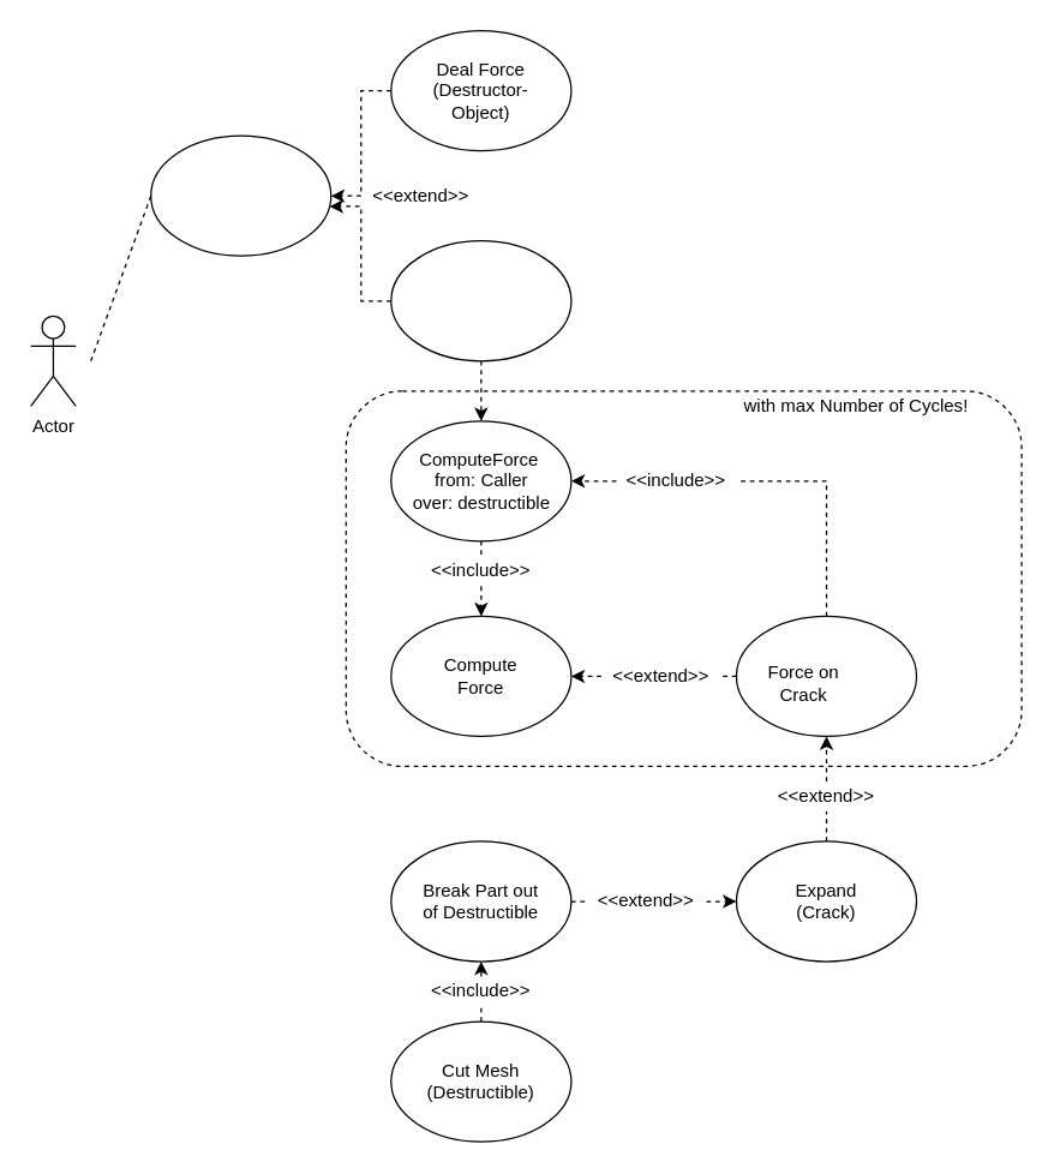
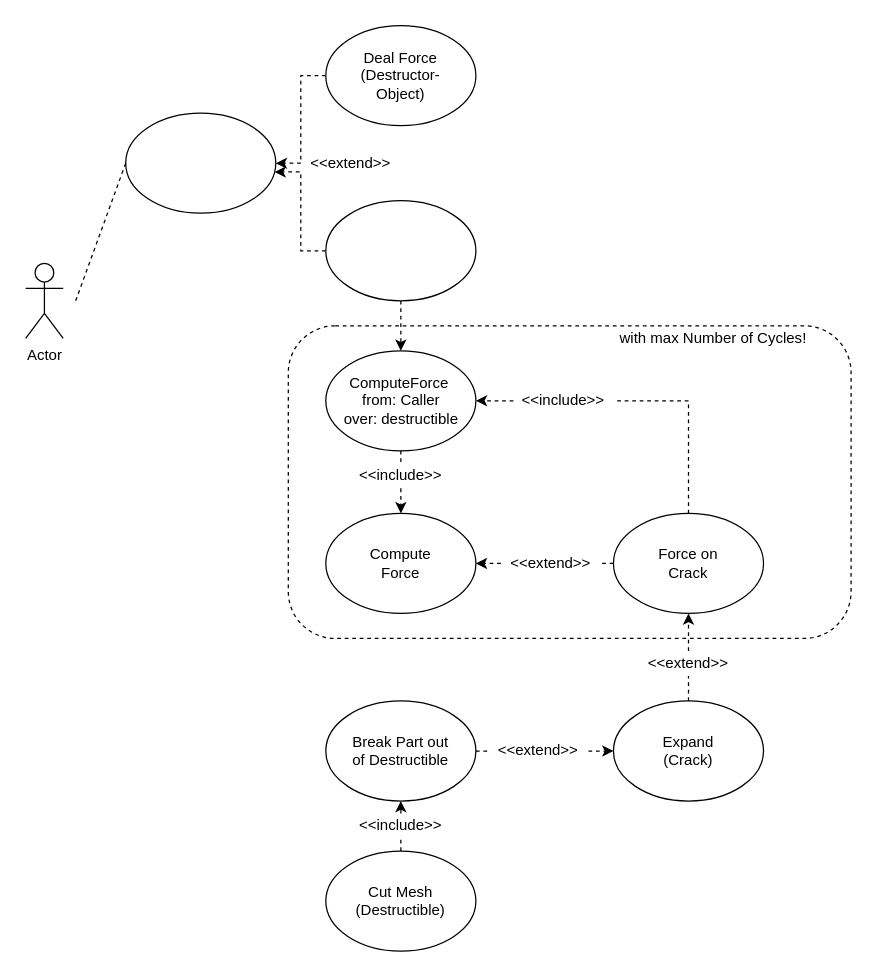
  <mxCell id="0" />
  <mxCell id="1" parent="0" />
  <mxCell id="2" value="" style="rounded=1;whiteSpace=wrap;html=1;dashed=1;glass=0;sketch=0;" parent="1" vertex="1"><mxGeometry x="230" y="260" width="450" height="250" as="geometry" /></mxCell>
  <mxCell id="3" value="Actor" style="shape=umlActor;verticalLabelPosition=bottom;verticalAlign=top;html=1;outlineConnect=0;" parent="1" vertex="1"><mxGeometry x="20" y="210" width="30" height="60" as="geometry" /></mxCell>
  <mxCell id="4" value="" style="ellipse;whiteSpace=wrap;html=1;" parent="1" vertex="1"><mxGeometry x="100" y="90" width="120" height="80" as="geometry" /></mxCell>
  <mxCell id="5" style="edgeStyle=orthogonalEdgeStyle;rounded=0;orthogonalLoop=1;jettySize=auto;html=1;exitX=0;exitY=0.5;exitDx=0;exitDy=0;entryX=1;entryY=0.5;entryDx=0;entryDy=0;dashed=1;" parent="1" source="6" target="4" edge="1"><mxGeometry relative="1" as="geometry" /></mxCell>
  <mxCell id="6" value="" style="ellipse;whiteSpace=wrap;html=1;" parent="1" vertex="1"><mxGeometry x="260" y="20" width="120" height="80" as="geometry" /></mxCell>
  <mxCell id="7" value="Deal Force (Destructor-Object)" style="text;html=1;strokeColor=none;fillColor=none;align=center;verticalAlign=middle;whiteSpace=wrap;rounded=0;" parent="1" vertex="1"><mxGeometry x="280" y="30" width="80" height="60" as="geometry" /></mxCell>
  <mxCell id="8" style="edgeStyle=orthogonalEdgeStyle;rounded=0;orthogonalLoop=1;jettySize=auto;html=1;exitX=0.5;exitY=1;exitDx=0;exitDy=0;entryX=0.5;entryY=0;entryDx=0;entryDy=0;dashed=1;" parent="1" source="10" target="12" edge="1"><mxGeometry relative="1" as="geometry" /></mxCell>
  <mxCell id="9" style="edgeStyle=orthogonalEdgeStyle;rounded=0;orthogonalLoop=1;jettySize=auto;html=1;exitX=0;exitY=0.5;exitDx=0;exitDy=0;entryX=0.992;entryY=0.588;entryDx=0;entryDy=0;entryPerimeter=0;dashed=1;" parent="1" source="10" target="4" edge="1"><mxGeometry relative="1" as="geometry" /></mxCell>
  <mxCell id="10" value="" style="ellipse;whiteSpace=wrap;html=1;" parent="1" vertex="1"><mxGeometry x="260" y="160" width="120" height="80" as="geometry" /></mxCell>
  <mxCell id="11" style="edgeStyle=orthogonalEdgeStyle;rounded=0;orthogonalLoop=1;jettySize=auto;html=1;exitX=0.5;exitY=1;exitDx=0;exitDy=0;entryX=0.5;entryY=0;entryDx=0;entryDy=0;dashed=1;startArrow=none;" parent="1" source="29" target="14" edge="1"><mxGeometry relative="1" as="geometry" /></mxCell>
  <mxCell id="12" value="" style="ellipse;whiteSpace=wrap;html=1;" parent="1" vertex="1"><mxGeometry x="260" y="280" width="120" height="80" as="geometry" /></mxCell>
  <mxCell id="13" value="ComputeForce&amp;nbsp;&lt;br&gt;from: Caller&lt;br&gt;over: destructible" style="text;html=1;strokeColor=none;fillColor=none;align=center;verticalAlign=middle;whiteSpace=wrap;rounded=0;" parent="1" vertex="1"><mxGeometry x="272.5" y="290" width="95" height="60" as="geometry" /></mxCell>
  <mxCell id="14" value="" style="ellipse;whiteSpace=wrap;html=1;" parent="1" vertex="1"><mxGeometry x="260" y="410" width="120" height="80" as="geometry" /></mxCell>
  <mxCell id="15" value="Compute Force" style="text;html=1;strokeColor=none;fillColor=none;align=center;verticalAlign=middle;whiteSpace=wrap;rounded=0;" parent="1" vertex="1"><mxGeometry x="280" y="420" width="80" height="60" as="geometry" /></mxCell>
  <mxCell id="16" style="edgeStyle=orthogonalEdgeStyle;rounded=0;orthogonalLoop=1;jettySize=auto;html=1;exitX=0;exitY=0.5;exitDx=0;exitDy=0;entryX=1;entryY=0.5;entryDx=0;entryDy=0;dashed=1;startArrow=none;" parent="1" source="27" target="12" edge="1"><mxGeometry relative="1" as="geometry" /></mxCell>
  <mxCell id="17" value="" style="ellipse;whiteSpace=wrap;html=1;" parent="1" vertex="1"><mxGeometry x="490" y="410" width="120" height="80" as="geometry" /></mxCell>
  <mxCell id="18" value="" style="edgeStyle=orthogonalEdgeStyle;rounded=0;orthogonalLoop=1;jettySize=auto;html=1;entryX=1;entryY=0.5;entryDx=0;entryDy=0;exitX=0;exitY=0.5;exitDx=0;exitDy=0;dashed=1;startArrow=none;" parent="1" source="31" target="14" edge="1"><mxGeometry relative="1" as="geometry"><mxPoint x="410" y="430" as="sourcePoint" /><mxPoint x="400" y="450" as="targetPoint" /></mxGeometry></mxCell>
- <mxCell id="19" value="Force on Crack" style="text;html=1;strokeColor=none;fillColor=none;align=center;verticalAlign=middle;whiteSpace=wrap;rounded=0;" parent="1" vertex="1"><mxGeometry x="495" y="425" width="80" height="60" as="geometry" /></mxCell>
+ <mxCell id="19" value="Force on Crack" style="text;html=1;strokeColor=none;fillColor=none;align=center;verticalAlign=middle;whiteSpace=wrap;rounded=0;" parent="1" vertex="1"><mxGeometry x="510" y="420" width="80" height="60" as="geometry" /></mxCell>
  <mxCell id="20" style="edgeStyle=orthogonalEdgeStyle;rounded=0;orthogonalLoop=1;jettySize=auto;html=1;exitX=0.5;exitY=0;exitDx=0;exitDy=0;entryX=0.5;entryY=1;entryDx=0;entryDy=0;dashed=1;startArrow=none;" parent="1" source="35" target="17" edge="1"><mxGeometry relative="1" as="geometry" /></mxCell>
  <mxCell id="21" value="" style="ellipse;whiteSpace=wrap;html=1;" parent="1" vertex="1"><mxGeometry x="490" y="560" width="120" height="80" as="geometry" /></mxCell>
  <mxCell id="22" value="Expand&lt;br&gt;(Crack)" style="text;html=1;strokeColor=none;fillColor=none;align=center;verticalAlign=middle;whiteSpace=wrap;rounded=0;" parent="1" vertex="1"><mxGeometry x="510" y="570" width="80" height="60" as="geometry" /></mxCell>
  <mxCell id="23" value="with max Number of Cycles!" style="text;html=1;strokeColor=none;fillColor=none;align=center;verticalAlign=middle;whiteSpace=wrap;rounded=0;dashed=1;" parent="1" vertex="1"><mxGeometry x="480" y="260" width="180" height="20" as="geometry" /></mxCell>
  <mxCell id="24" style="edgeStyle=orthogonalEdgeStyle;rounded=0;orthogonalLoop=1;jettySize=auto;html=1;exitX=1;exitY=0.5;exitDx=0;exitDy=0;entryX=0;entryY=0.5;entryDx=0;entryDy=0;dashed=1;startArrow=none;" parent="1" source="37" target="21" edge="1"><mxGeometry relative="1" as="geometry" /></mxCell>
  <mxCell id="25" value="" style="ellipse;whiteSpace=wrap;html=1;" parent="1" vertex="1"><mxGeometry x="260" y="560" width="120" height="80" as="geometry" /></mxCell>
  <mxCell id="26" value="Break Part out of Destructible" style="text;html=1;strokeColor=none;fillColor=none;align=center;verticalAlign=middle;whiteSpace=wrap;rounded=0;" parent="1" vertex="1"><mxGeometry x="280" y="570" width="80" height="60" as="geometry" /></mxCell>
  <mxCell id="27" value="&amp;lt;&amp;lt;include&amp;gt;&amp;gt;" style="text;html=1;strokeColor=none;fillColor=none;align=center;verticalAlign=middle;whiteSpace=wrap;rounded=0;glass=0;dashed=1;sketch=0;" parent="1" vertex="1"><mxGeometry x="410" y="310" width="80" height="20" as="geometry" /></mxCell>
  <mxCell id="28" value="" style="edgeStyle=orthogonalEdgeStyle;rounded=0;orthogonalLoop=1;jettySize=auto;html=1;exitX=0.5;exitY=0;exitDx=0;exitDy=0;entryX=1;entryY=0.5;entryDx=0;entryDy=0;dashed=1;endArrow=none;" parent="1" source="17" target="27" edge="1"><mxGeometry relative="1" as="geometry"><mxPoint x="520" y="400" as="sourcePoint" /><mxPoint x="380" y="320" as="targetPoint" /></mxGeometry></mxCell>
  <mxCell id="29" value="&amp;lt;&amp;lt;include&amp;gt;&amp;gt;" style="text;html=1;strokeColor=none;fillColor=none;align=center;verticalAlign=middle;whiteSpace=wrap;rounded=0;glass=0;dashed=1;sketch=0;" parent="1" vertex="1"><mxGeometry x="280" y="370" width="80" height="20" as="geometry" /></mxCell>
  <mxCell id="30" value="" style="edgeStyle=orthogonalEdgeStyle;rounded=0;orthogonalLoop=1;jettySize=auto;html=1;exitX=0.5;exitY=1;exitDx=0;exitDy=0;entryX=0.5;entryY=0;entryDx=0;entryDy=0;dashed=1;endArrow=none;" parent="1" source="12" target="29" edge="1"><mxGeometry relative="1" as="geometry"><mxPoint x="320" y="360" as="sourcePoint" /><mxPoint x="320" y="400" as="targetPoint" /></mxGeometry></mxCell>
  <mxCell id="31" value="&amp;lt;&amp;lt;extend&amp;gt;&amp;gt;" style="text;html=1;strokeColor=none;fillColor=none;align=center;verticalAlign=middle;whiteSpace=wrap;rounded=0;glass=0;dashed=1;sketch=0;" parent="1" vertex="1"><mxGeometry x="400" y="440" width="80" height="20" as="geometry" /></mxCell>
  <mxCell id="32" value="" style="edgeStyle=orthogonalEdgeStyle;rounded=0;orthogonalLoop=1;jettySize=auto;html=1;entryX=1;entryY=0.5;entryDx=0;entryDy=0;exitX=0;exitY=0.5;exitDx=0;exitDy=0;dashed=1;endArrow=none;" parent="1" source="17" target="31" edge="1"><mxGeometry relative="1" as="geometry"><mxPoint x="460" y="450" as="sourcePoint" /><mxPoint x="380" y="450" as="targetPoint" /></mxGeometry></mxCell>
  <mxCell id="33" value="&amp;lt;&amp;lt;extend&amp;gt;&amp;gt;" style="text;html=1;strokeColor=none;fillColor=none;align=center;verticalAlign=middle;whiteSpace=wrap;rounded=0;glass=0;dashed=1;sketch=0;" parent="1" vertex="1"><mxGeometry x="240" y="120" width="80" height="20" as="geometry" /></mxCell>
  <mxCell id="34" value="" style="endArrow=none;html=1;dashed=1;entryX=0;entryY=0.5;entryDx=0;entryDy=0;" parent="1" target="4" edge="1"><mxGeometry width="50" height="50" relative="1" as="geometry"><mxPoint x="60" y="240" as="sourcePoint" /><mxPoint x="510" y="420" as="targetPoint" /></mxGeometry></mxCell>
  <mxCell id="35" value="&amp;lt;&amp;lt;extend&amp;gt;&amp;gt;" style="text;html=1;strokeColor=none;fillColor=none;align=center;verticalAlign=middle;whiteSpace=wrap;rounded=0;glass=0;dashed=1;sketch=0;" parent="1" vertex="1"><mxGeometry x="510" y="520" width="80" height="20" as="geometry" /></mxCell>
  <mxCell id="36" value="" style="edgeStyle=orthogonalEdgeStyle;rounded=0;orthogonalLoop=1;jettySize=auto;html=1;exitX=0.5;exitY=0;exitDx=0;exitDy=0;entryX=0.5;entryY=1;entryDx=0;entryDy=0;dashed=1;endArrow=none;" parent="1" source="21" target="35" edge="1"><mxGeometry relative="1" as="geometry"><mxPoint x="550" y="560" as="sourcePoint" /><mxPoint x="550" y="490" as="targetPoint" /></mxGeometry></mxCell>
  <mxCell id="37" value="&amp;lt;&amp;lt;extend&amp;gt;&amp;gt;" style="text;html=1;strokeColor=none;fillColor=none;align=center;verticalAlign=middle;whiteSpace=wrap;rounded=0;glass=0;dashed=1;sketch=0;" parent="1" vertex="1"><mxGeometry x="390" y="590" width="80" height="20" as="geometry" /></mxCell>
  <mxCell id="38" value="" style="edgeStyle=orthogonalEdgeStyle;rounded=0;orthogonalLoop=1;jettySize=auto;html=1;exitX=1;exitY=0.5;exitDx=0;exitDy=0;entryX=0;entryY=0.5;entryDx=0;entryDy=0;dashed=1;endArrow=none;" parent="1" source="25" target="37" edge="1"><mxGeometry relative="1" as="geometry"><mxPoint x="380" y="600" as="sourcePoint" /><mxPoint x="490" y="600" as="targetPoint" /></mxGeometry></mxCell>
  <mxCell id="39" style="edgeStyle=orthogonalEdgeStyle;rounded=0;orthogonalLoop=1;jettySize=auto;html=1;exitX=0.5;exitY=0;exitDx=0;exitDy=0;entryX=0.5;entryY=1;entryDx=0;entryDy=0;dashed=1;startArrow=none;" parent="1" source="42" target="25" edge="1"><mxGeometry relative="1" as="geometry" /></mxCell>
  <mxCell id="40" value="" style="ellipse;whiteSpace=wrap;html=1;" parent="1" vertex="1"><mxGeometry x="260" y="680" width="120" height="80" as="geometry" /></mxCell>
  <mxCell id="41" value="Cut Mesh (Destructible)" style="text;html=1;strokeColor=none;fillColor=none;align=center;verticalAlign=middle;whiteSpace=wrap;rounded=0;" parent="1" vertex="1"><mxGeometry x="280" y="690" width="80" height="60" as="geometry" /></mxCell>
  <mxCell id="42" value="&amp;lt;&amp;lt;include&amp;gt;&amp;gt;" style="text;html=1;strokeColor=none;fillColor=none;align=center;verticalAlign=middle;whiteSpace=wrap;rounded=0;glass=0;dashed=1;sketch=0;" parent="1" vertex="1"><mxGeometry x="280" y="650" width="80" height="20" as="geometry" /></mxCell>
  <mxCell id="43" value="" style="edgeStyle=orthogonalEdgeStyle;rounded=0;orthogonalLoop=1;jettySize=auto;html=1;exitX=0.5;exitY=0;exitDx=0;exitDy=0;entryX=0.5;entryY=1;entryDx=0;entryDy=0;dashed=1;endArrow=none;" parent="1" source="40" target="42" edge="1"><mxGeometry relative="1" as="geometry"><mxPoint x="320" y="680" as="sourcePoint" /><mxPoint x="320" y="640" as="targetPoint" /></mxGeometry></mxCell>
